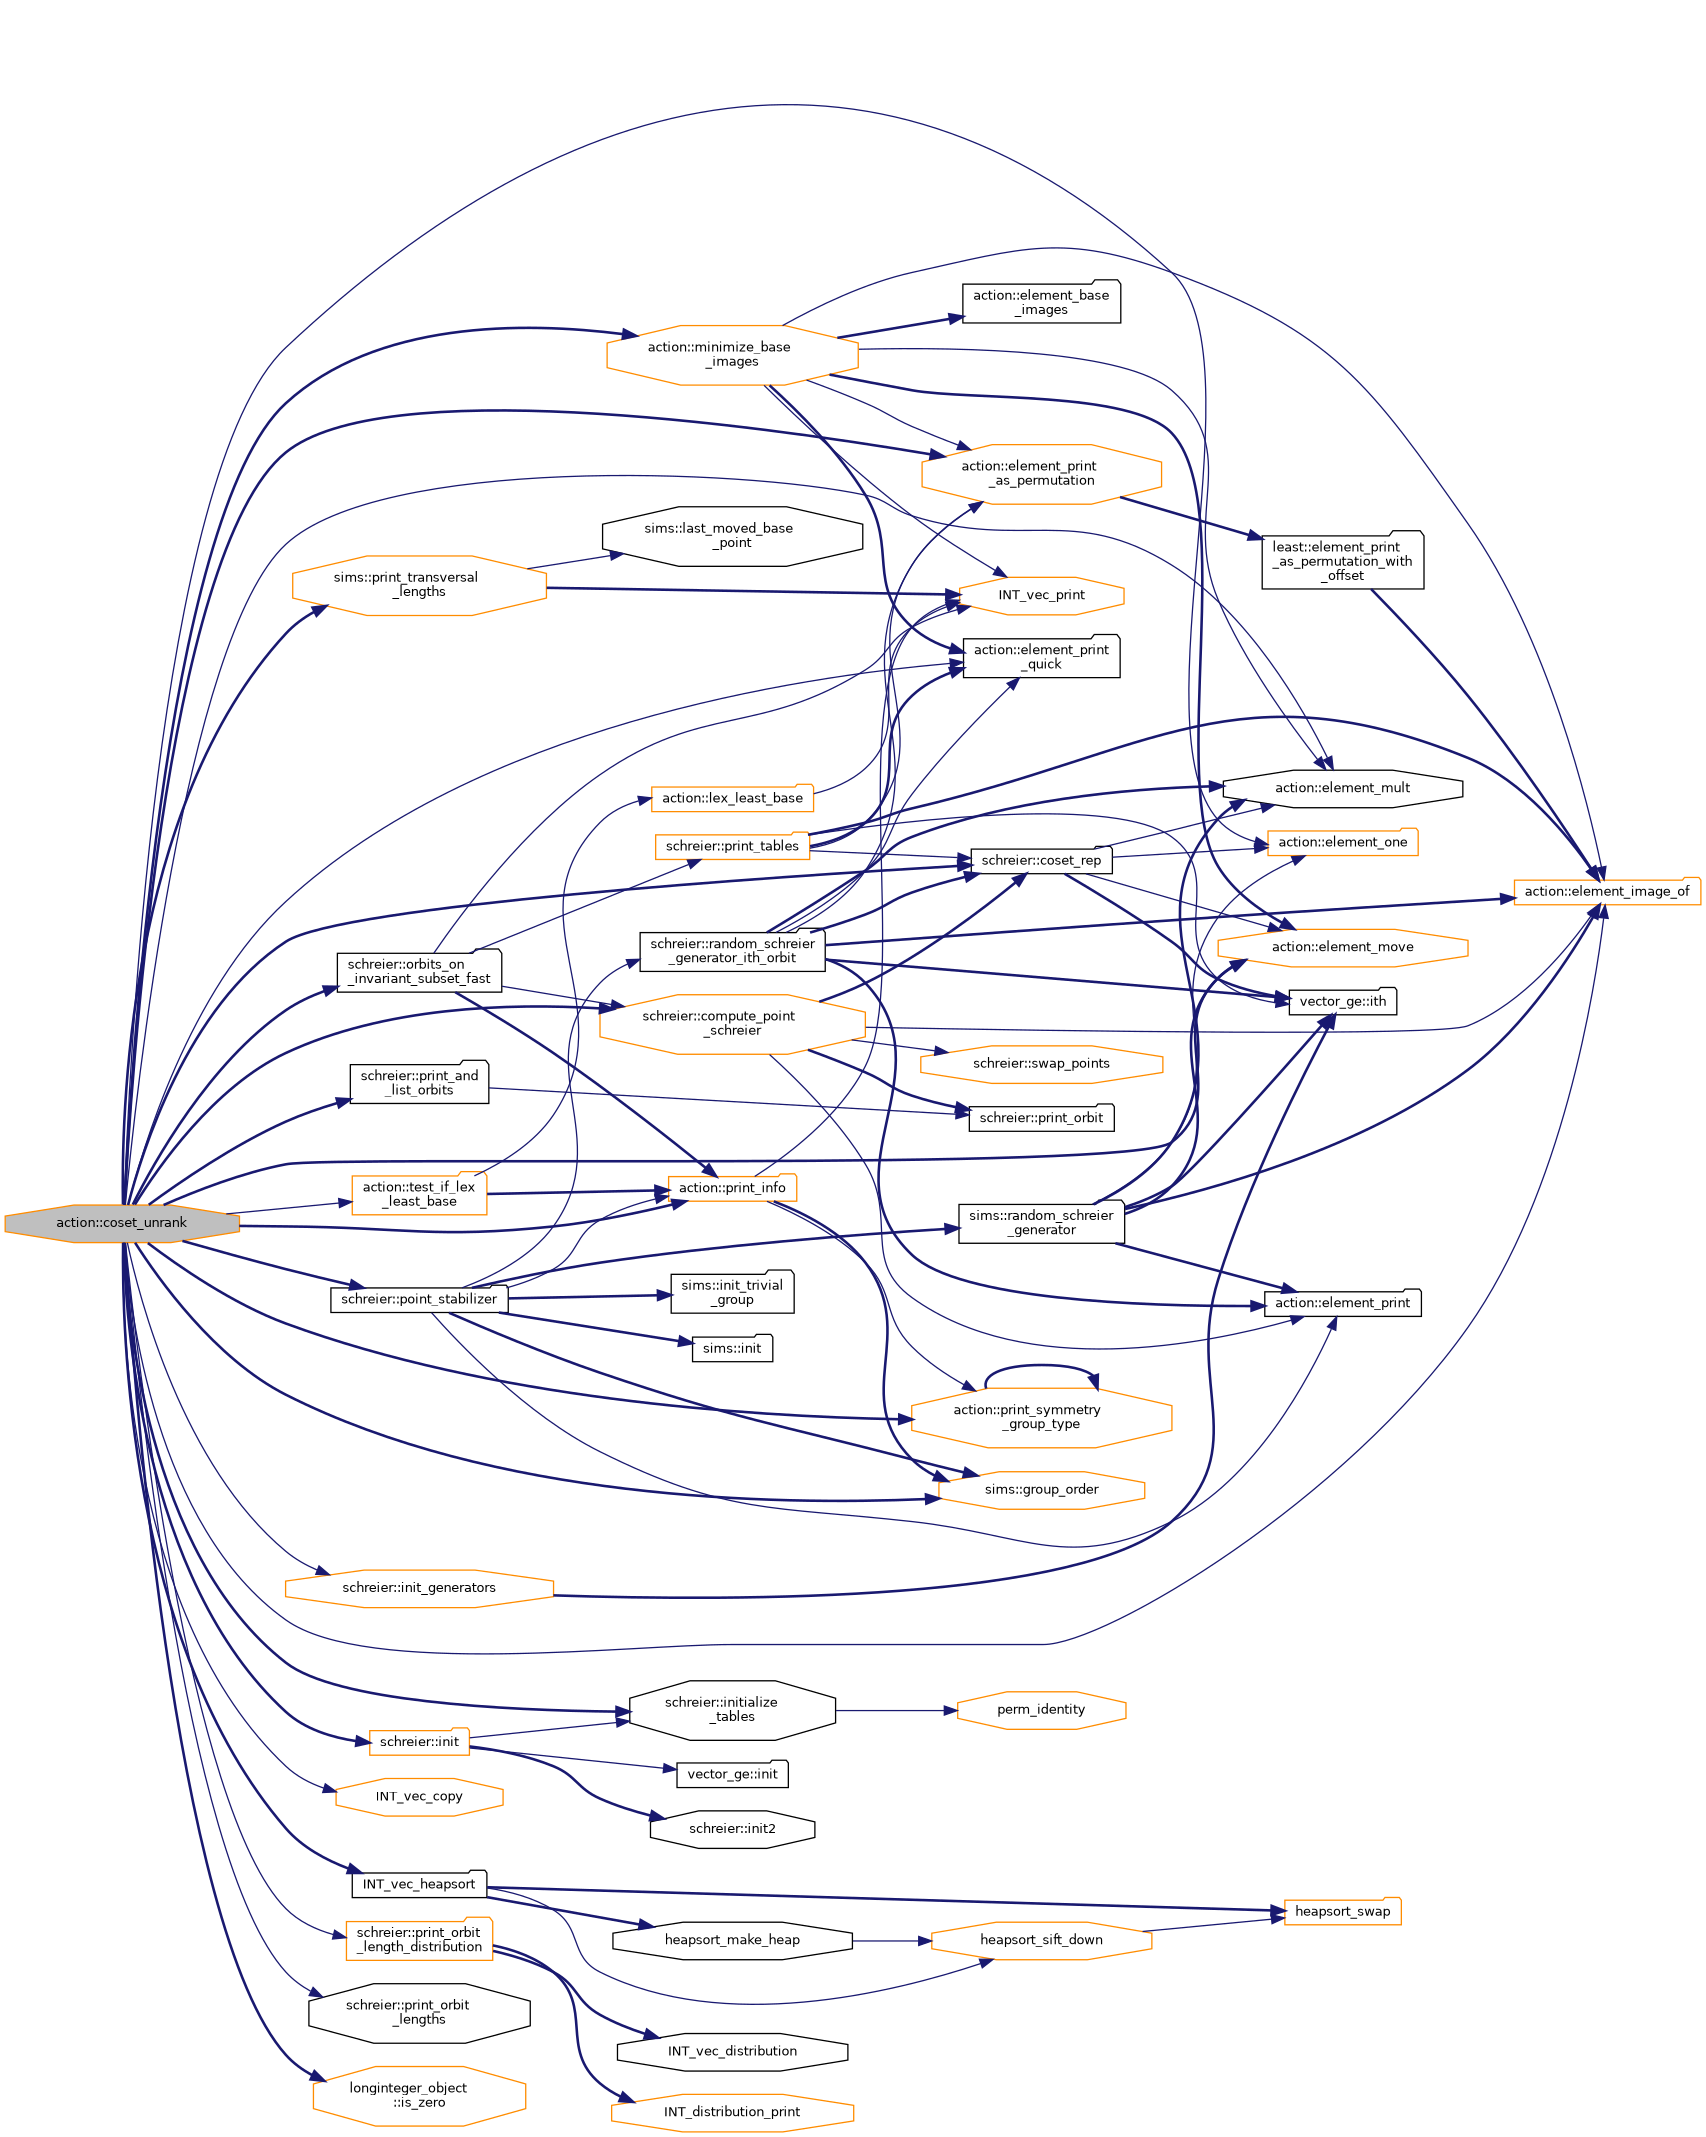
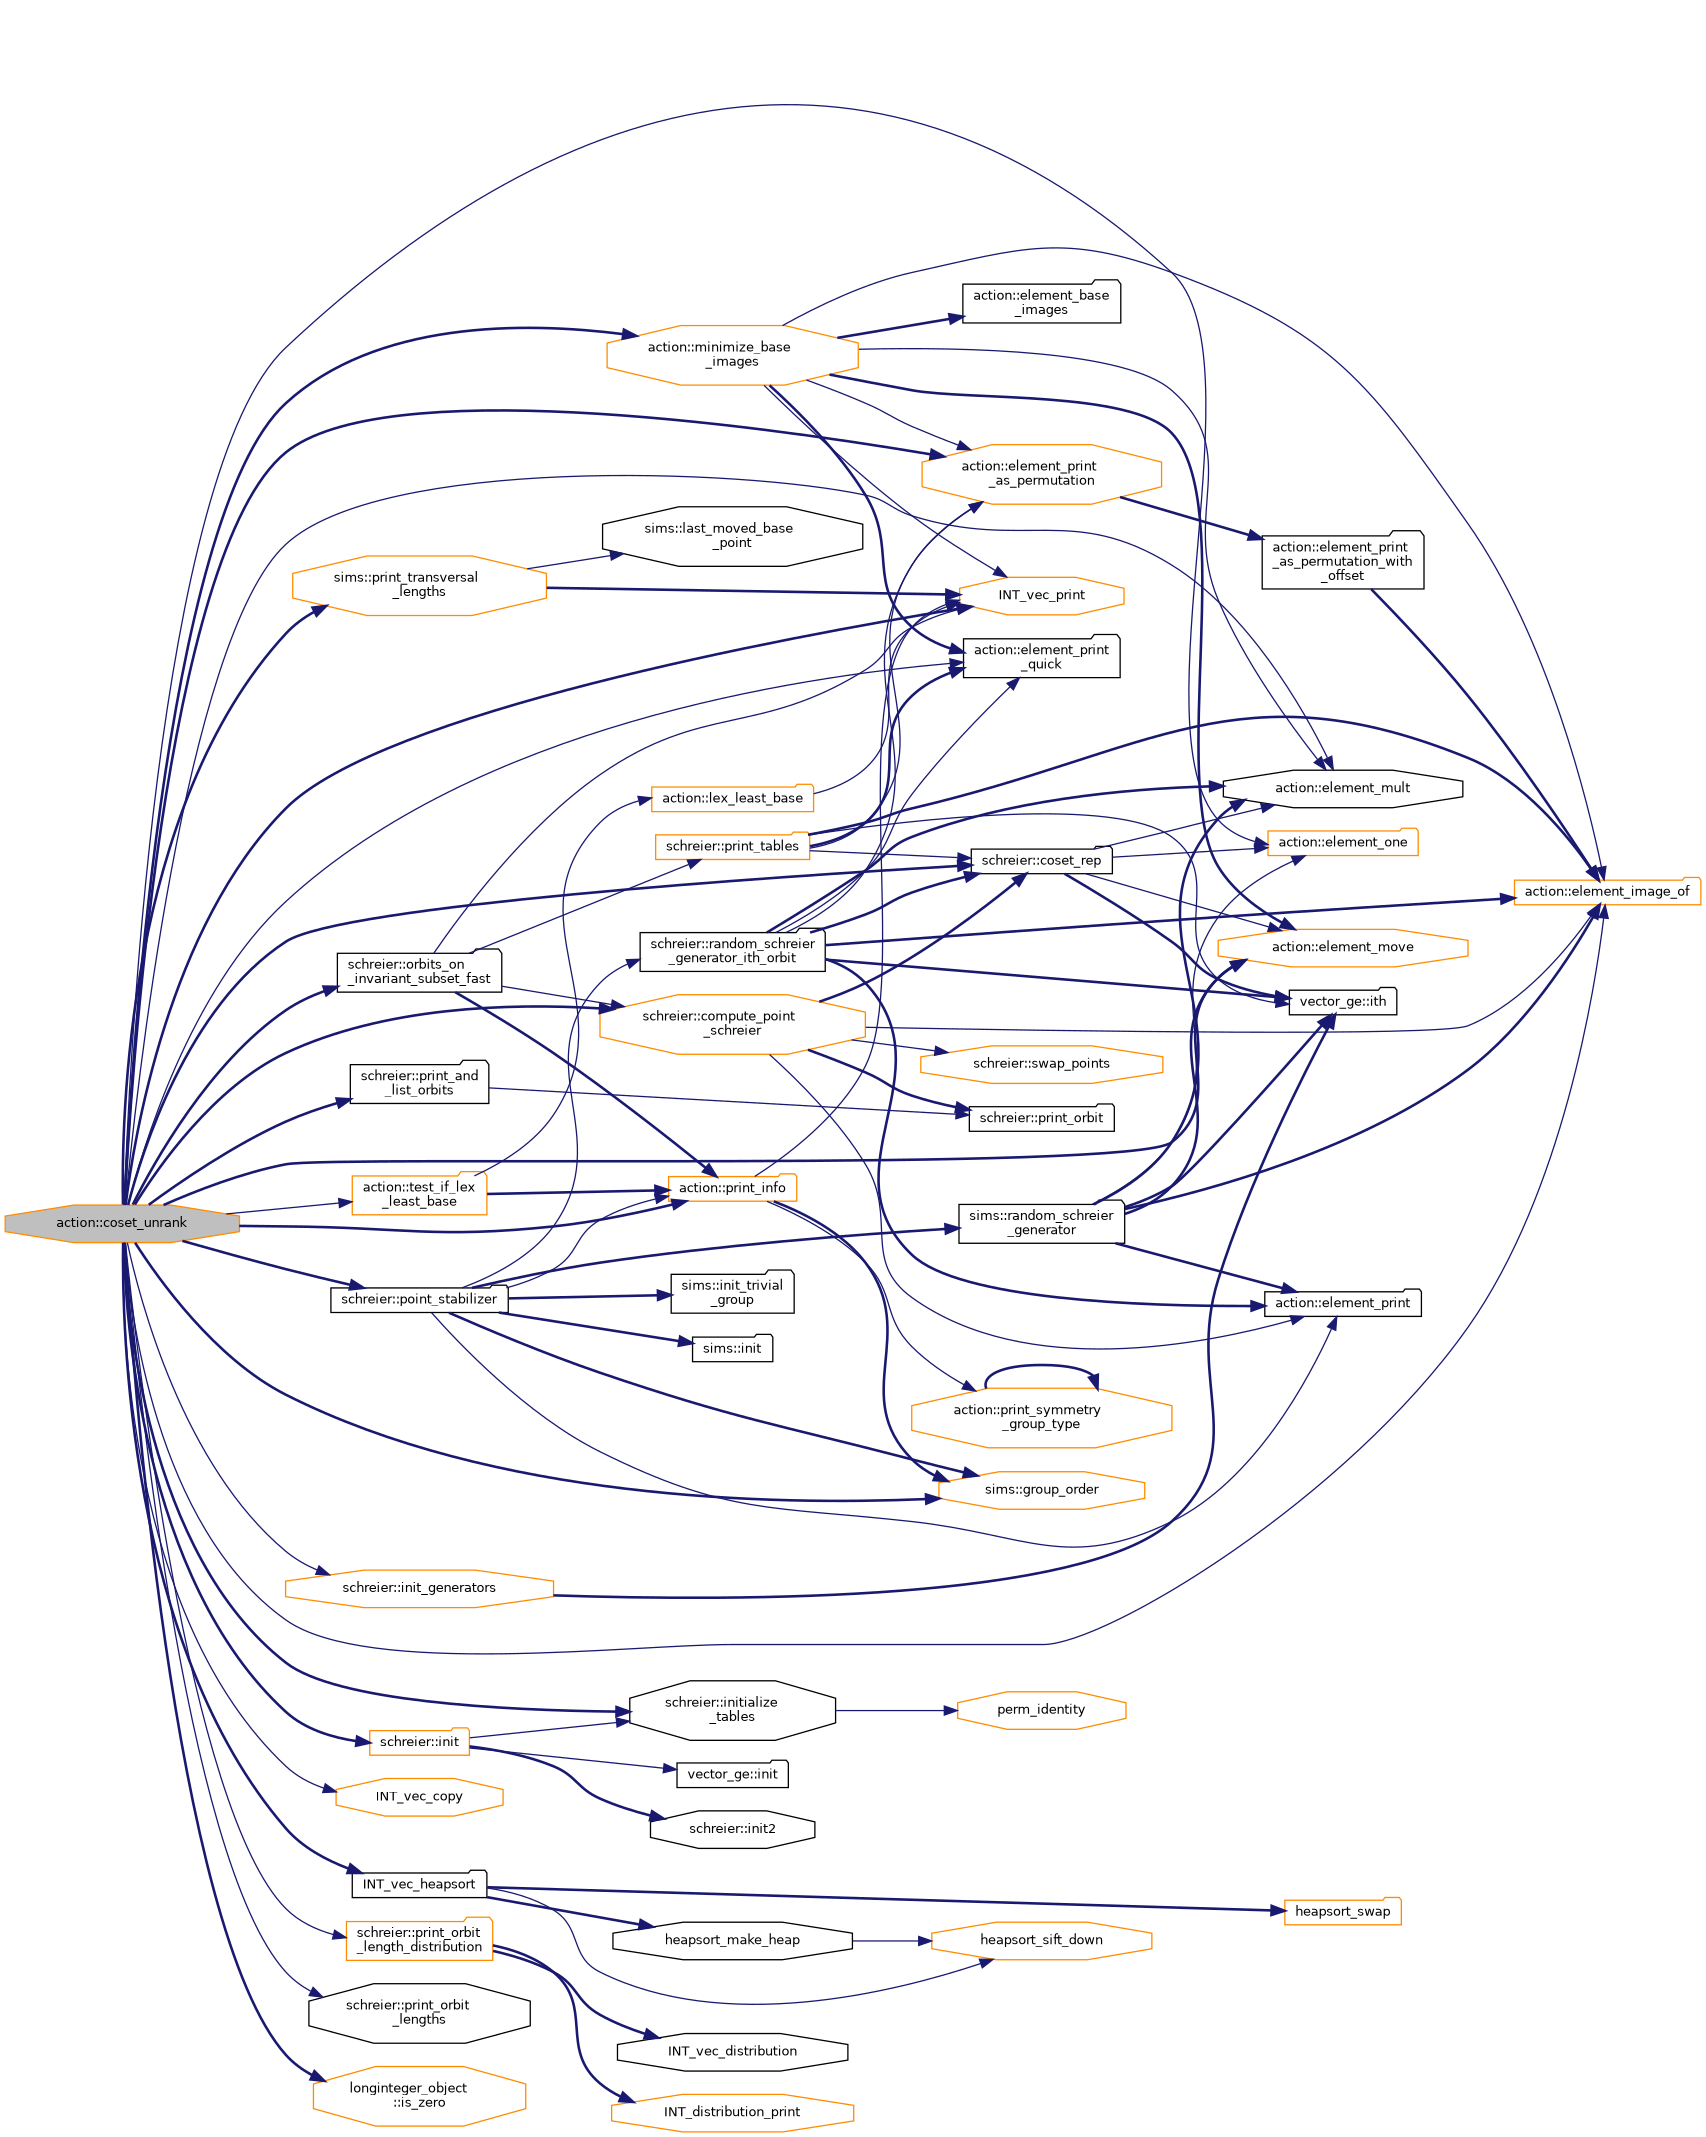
  digraph {
    rankdir=LR
    node [color=darkorange fillcolor=white fontname=Helvetica fontsize=10 shape=folder style=filled]
    edge [color=midnightblue fontname=Helvetica fontsize=10 labelfontname=Helvetica labelfontsize=10 style=bold]
    n1 [fillcolor=grey75 fontcolor=black height=0.2 label="action::coset_unrank" shape=octagon width=0.4]
    n2 [height=0.2 label="action::print_info" width=0.4]
    n3 [height=0.2 label=INT_vec_print shape=octagon width=0.4]
    n4 [height=0.2 label="sims::group_order" shape=octagon width=0.4]
    n5 [height=0.2 label="action::test_if_lex\l_least_base" width=0.4]
    n6 [height=0.2 label="sims::print_transversal\l_lengths" shape=octagon width=0.4]
    n7 [height=0.2 label="schreier::init" width=0.4]
    n8 [color=black height=0.2 label="schreier::initialize\l_tables" shape=octagon width=0.4]
    n9 [height=0.2 label="schreier::init_generators" shape=octagon width=0.4]
    n10 [color=black height=0.2 label="action::element_print\l_quick" width=0.4]
    n11 [height=0.2 label="action::element_one" width=0.4]
    n12 [height=0.2 label=INT_vec_copy shape=octagon width=0.4]
    n13 [color=black height=0.2 label=INT_vec_heapsort width=0.4]
    n14 [height=0.2 label="schreier::compute_point\l_schreier" shape=octagon width=0.4]
    n15 [height=0.2 label="action::element_image_of" width=0.4]
    n16 [color=black height=0.2 label="schreier::coset_rep" width=0.4]
    n17 [color=black height=0.2 label="action::element_mult" shape=octagon width=0.4]
    n18 [height=0.2 label="action::element_move" shape=octagon width=0.4]
    n19 [color=black height=0.2 label="schreier::orbits_on\l_invariant_subset_fast" width=0.4]
    n20 [height=0.2 label="action::element_print\l_as_permutation" shape=octagon width=0.4]
    n21 [height=0.2 label="schreier::print_orbit\l_length_distribution" width=0.4]
    n22 [color=black height=0.2 label="schreier::print_orbit\l_lengths" shape=octagon width=0.4]
    n23 [color=black height=0.2 label="schreier::print_and\l_list_orbits" width=0.4]
    n24 [height=0.2 label="longinteger_object\l::is_zero" shape=octagon width=0.4]
    n25 [height=0.2 label="action::minimize_base\l_images" shape=octagon width=0.4]
    n26 [color=black height=0.2 label="schreier::point_stabilizer" width=0.4]
    n27 [height=0.2 label="action::print_symmetry\l_group_type" shape=octagon width=0.4]
    n28 [height=0.2 label="action::lex_least_base" width=0.4]
    n29 [color=black height=0.2 label="sims::last_moved_base\l_point" shape=octagon width=0.4]
    n30 [color=black height=0.2 label="vector_ge::init" width=0.4]
    n31 [color=black height=0.2 label="schreier::init2" shape=octagon width=0.4]
    n32 [height=0.2 label=perm_identity shape=octagon width=0.4]
    n33 [color=black height=0.2 label="vector_ge::ith" width=0.4]
    n34 [color=black height=0.2 label=heapsort_make_heap shape=octagon width=0.4]
    n35 [height=0.2 label=heapsort_sift_down shape=octagon width=0.4]
    n36 [height=0.2 label=heapsort_swap width=0.4]
    n37 [height=0.2 label="schreier::swap_points" shape=octagon width=0.4]
    n38 [color=black height=0.2 label="schreier::print_orbit" width=0.4]
    n39 [color=black height=0.2 label="action::element_print" width=0.4]
    n40 [height=0.2 label="schreier::print_tables" width=0.4]
-   n41 [color=black height=0.2 label="least::element_print\l_as_permutation_with\l_offset" width=0.4]
+   n41 [color=black height=0.2 label="action::element_print\l_as_permutation_with\l_offset" width=0.4]
    n42 [color=black height=0.2 label=INT_vec_distribution shape=octagon width=0.4]
    n43 [height=0.2 label=INT_distribution_print shape=octagon width=0.4]
    n44 [color=black height=0.2 label="action::element_base\l_images" width=0.4]
    n45 [color=black height=0.2 label="sims::init" width=0.4]
    n46 [color=black height=0.2 label="sims::init_trivial\l_group" width=0.4]
    n47 [color=black height=0.2 label="schreier::random_schreier\l_generator_ith_orbit" width=0.4]
    n48 [color=black height=0.2 label="sims::random_schreier\l_generator" width=0.4]
    n1 -> n2
-   n1 -> n27
+   n1 -> n3
    n1 -> n4
    n1 -> n5 [style=solid]
    n1 -> n6
    n1 -> n7
    n1 -> n8
    n1 -> n9 [style=solid]
    n1 -> n10 [style=solid]
    n1 -> n11 [style=solid]
    n1 -> n12 [style=solid]
    n1 -> n13
    n1 -> n14
    n1 -> n15 [style=solid]
    n1 -> n16
    n1 -> n17 [style=solid]
    n1 -> n18
    n1 -> n19
    n1 -> n20
    n1 -> n21 [style=solid]
    n1 -> n22 [style=solid]
    n1 -> n23
    n1 -> n24
    n1 -> n25
    n1 -> n26
    n2 -> n3 [style=solid]
    n2 -> n4
    n2 -> n27 [style=solid]
    n5 -> n2
    n5 -> n28 [style=solid]
    n6 -> n3
    n6 -> n29 [style=solid]
    n7 -> n8 [style=solid]
    n7 -> n30 [style=solid]
    n7 -> n31
    n8 -> n32 [style=solid]
    n9 -> n33
    n13 -> n34
    n13 -> n35 [style=solid]
    n13 -> n36
    n14 -> n15 [style=solid]
    n14 -> n16
    n14 -> n37 [style=solid]
    n14 -> n38
    n14 -> n39 [style=solid]
    n16 -> n11 [style=solid]
    n16 -> n17 [style=solid]
    n16 -> n18 [style=solid]
    n16 -> n33
    n19 -> n2
    n19 -> n3 [style=solid]
    n19 -> n14 [style=solid]
    n19 -> n40 [style=solid]
    n20 -> n41
    n21 -> n42
    n21 -> n43
    n23 -> n38 [style=solid]
    n25 -> n3 [style=solid]
    n25 -> n10
    n25 -> n15 [style=solid]
    n25 -> n17 [style=solid]
    n25 -> n18
    n25 -> n20 [style=solid]
    n25 -> n44
    n26 -> n2 [style=solid]
    n26 -> n4
    n26 -> n39 [style=solid]
    n26 -> n45
    n26 -> n46
    n26 -> n47 [style=solid]
    n26 -> n48
    n27 -> n27
    n28 -> n3 [style=solid]
    n34 -> n35 [style=solid]
-   n35 -> n36 [style=solid]
    n40 -> n10
    n40 -> n15
    n40 -> n16 [style=solid]
    n40 -> n20 [style=solid]
    n40 -> n33 [style=solid]
    n41 -> n15
    n47 -> n10 [style=solid]
    n47 -> n15
    n47 -> n16
    n47 -> n17
    n47 -> n20 [style=solid]
    n47 -> n33
    n47 -> n39
    n48 -> n11 [style=solid]
    n48 -> n15
    n48 -> n17
    n48 -> n18
    n48 -> n33
    n48 -> n39
  }
